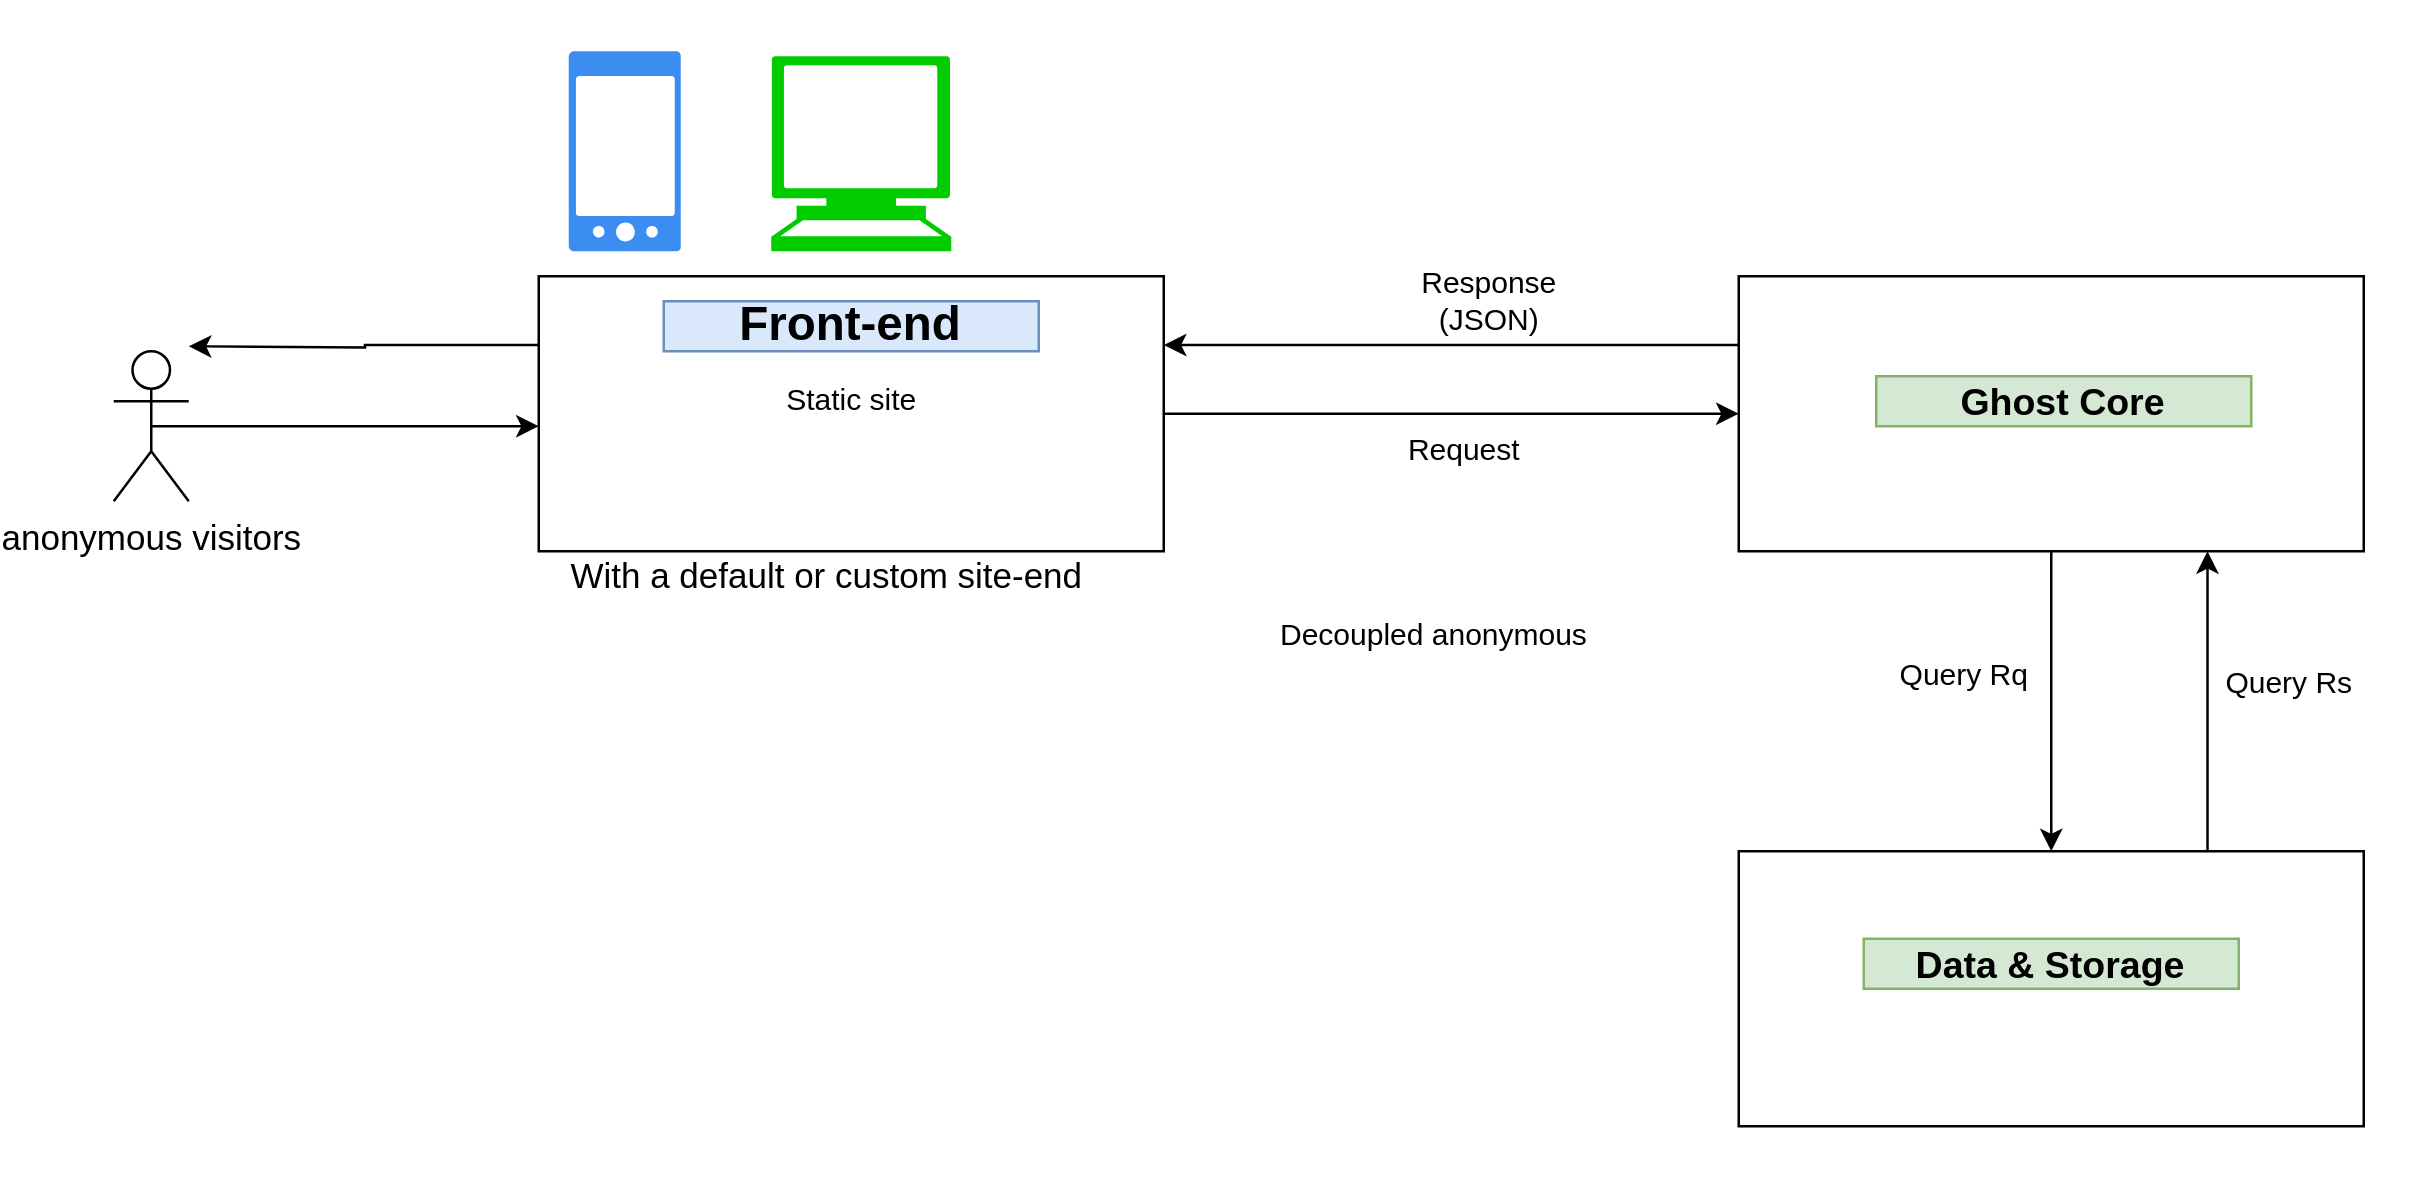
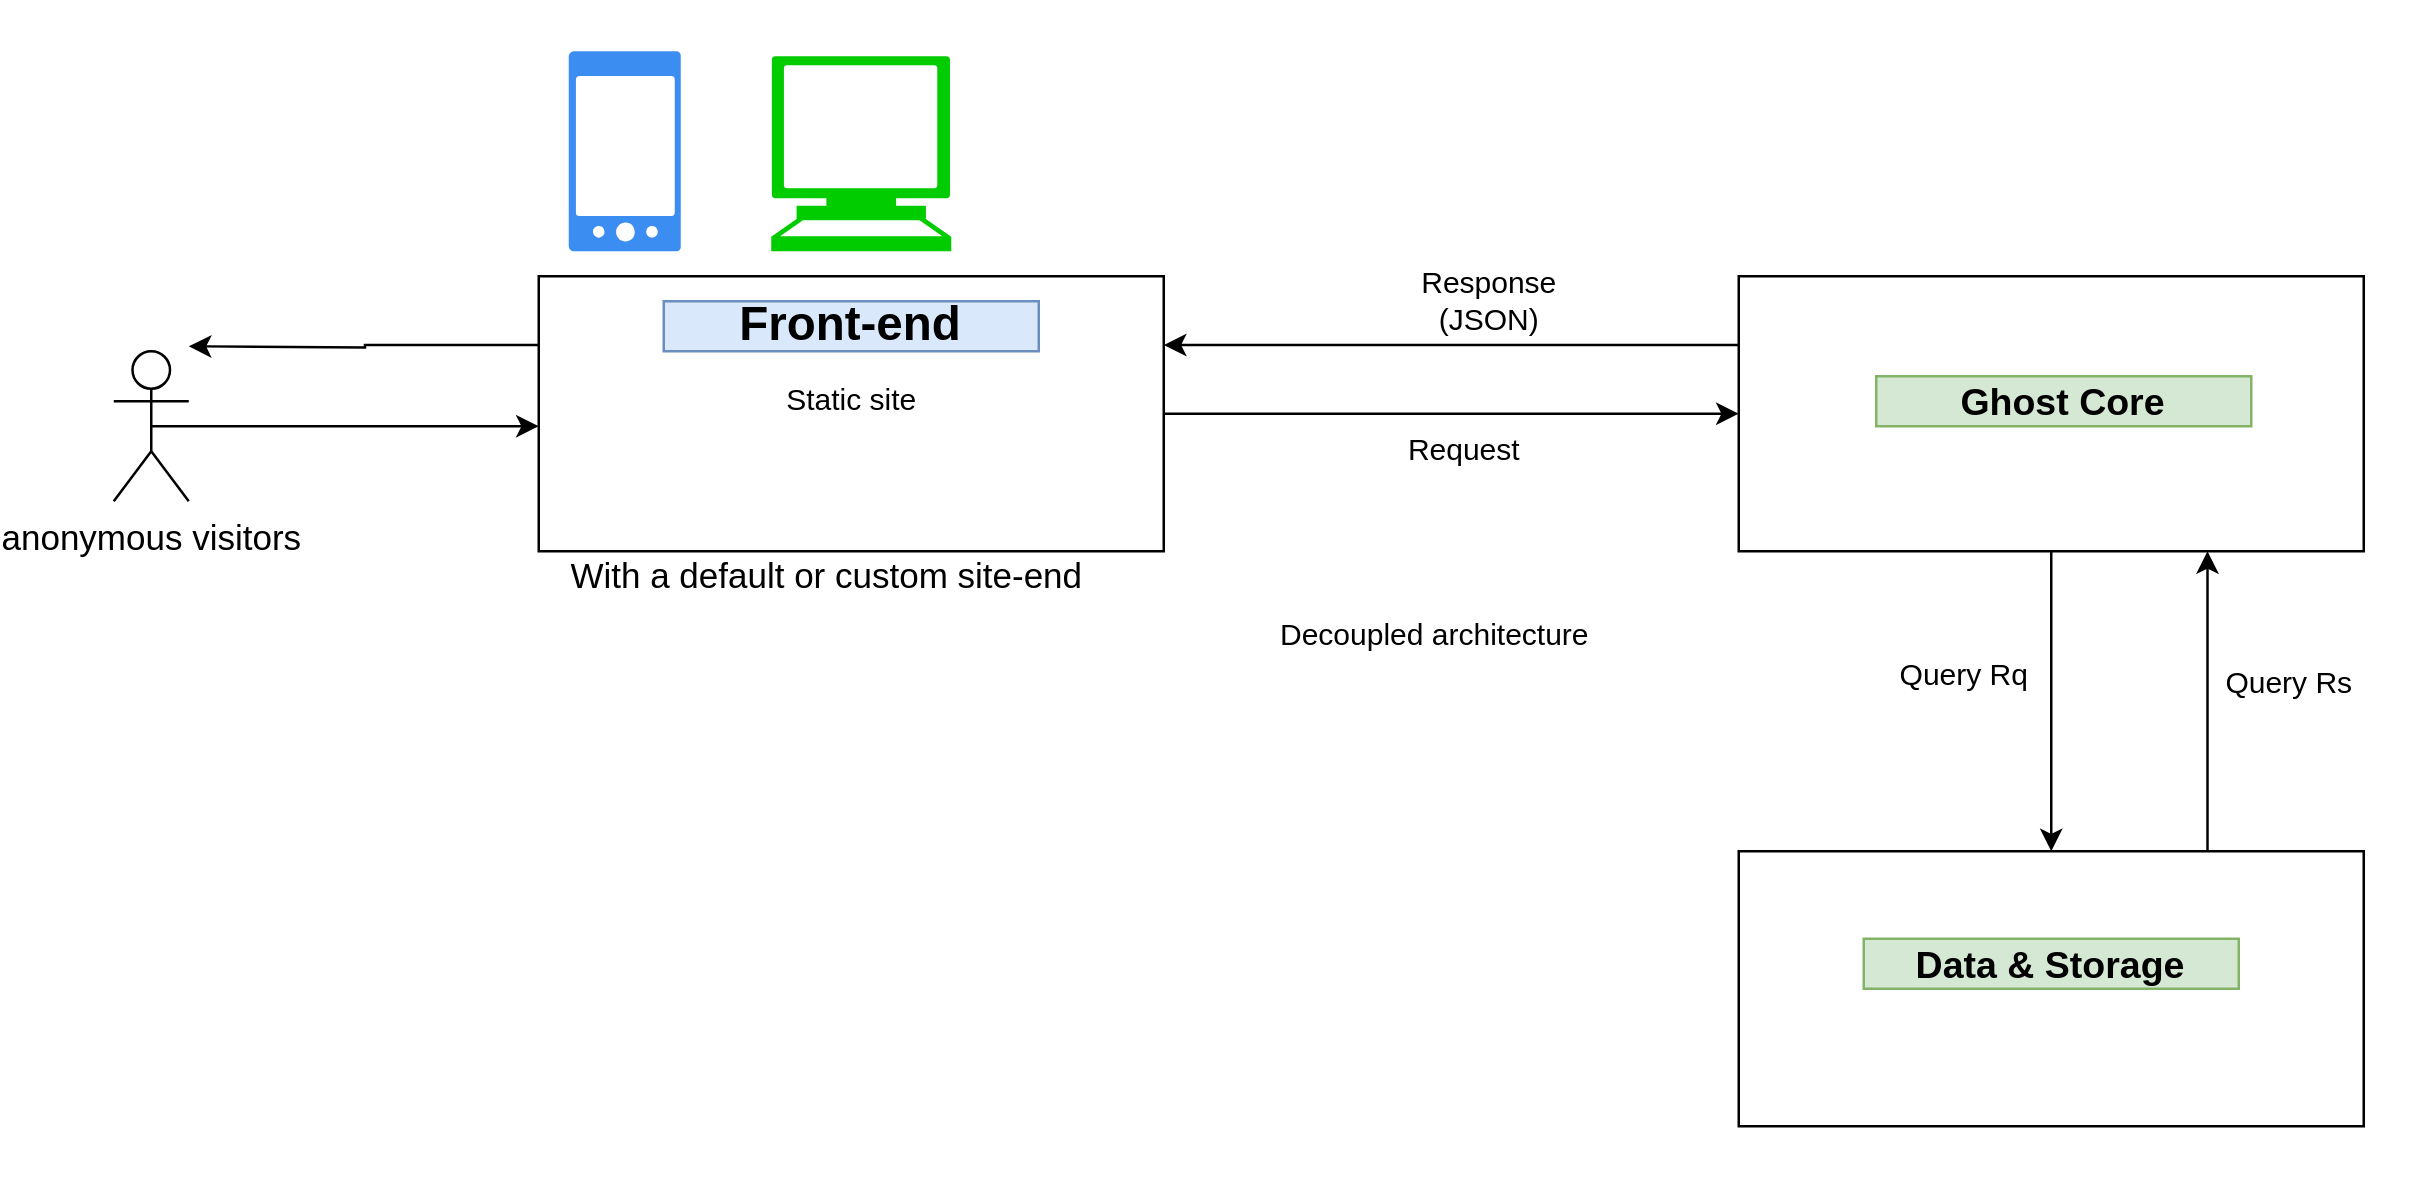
  <mxCell id="0" />
  <mxCell id="1" parent="0" />
  <mxCell id="2" style="edgeStyle=orthogonalEdgeStyle;rounded=0;orthogonalLoop=1;jettySize=auto;html=1;exitX=1;exitY=0.5;exitDx=0;exitDy=0;entryX=0;entryY=0.5;entryDx=0;entryDy=0;" edge="1" parent="1" source="4" target="12"><mxGeometry relative="1" as="geometry" /></mxCell>
  <mxCell id="3" style="edgeStyle=orthogonalEdgeStyle;rounded=0;orthogonalLoop=1;jettySize=auto;html=1;exitX=0;exitY=0.25;exitDx=0;exitDy=0;" edge="1" parent="1" source="4"><mxGeometry relative="1" as="geometry"><mxPoint x="50" y="138" as="targetPoint" /></mxGeometry></mxCell>
  <mxCell id="4" value="" style="rounded=0;whiteSpace=wrap;html=1;" vertex="1" parent="1"><mxGeometry x="190" y="110" width="250" height="110" as="geometry" /></mxCell>
  <mxCell id="5" style="edgeStyle=orthogonalEdgeStyle;rounded=0;orthogonalLoop=1;jettySize=auto;html=1;exitX=0.5;exitY=0.5;exitDx=0;exitDy=0;exitPerimeter=0;" edge="1" parent="1" source="6"><mxGeometry relative="1" as="geometry"><mxPoint x="190" y="170" as="targetPoint" /></mxGeometry></mxCell>
  <mxCell id="6" value="&lt;font style=&quot;font-size: 14px&quot;&gt;anonymous visitors&lt;/font&gt;" style="shape=umlActor;verticalLabelPosition=bottom;verticalAlign=top;html=1;outlineConnect=0;" vertex="1" parent="1"><mxGeometry x="20" y="140" width="30" height="60" as="geometry" /></mxCell>
  <mxCell id="7" value="&lt;h2 id=&quot;front-end&quot; style=&quot;font-size: 19px&quot;&gt;Front-end&lt;/h2&gt;" style="text;html=1;strokeColor=#6c8ebf;fillColor=#dae8fc;align=center;verticalAlign=middle;whiteSpace=wrap;rounded=0;fontSize=15;textDirection=ltr;fontStyle=1" vertex="1" parent="1"><mxGeometry x="240" y="120" width="150" height="20" as="geometry" /></mxCell>
  <mxCell id="8" style="edgeStyle=orthogonalEdgeStyle;rounded=0;orthogonalLoop=1;jettySize=auto;html=1;exitX=0.75;exitY=0;exitDx=0;exitDy=0;entryX=0.75;entryY=1;entryDx=0;entryDy=0;" edge="1" parent="1" source="9" target="12"><mxGeometry relative="1" as="geometry" /></mxCell>
  <mxCell id="9" value="" style="rounded=0;whiteSpace=wrap;html=1;" vertex="1" parent="1"><mxGeometry x="670" y="340" width="250" height="110" as="geometry" /></mxCell>
  <mxCell id="10" style="edgeStyle=orthogonalEdgeStyle;rounded=0;orthogonalLoop=1;jettySize=auto;html=1;exitX=0.5;exitY=1;exitDx=0;exitDy=0;entryX=0.5;entryY=0;entryDx=0;entryDy=0;" edge="1" parent="1" source="12" target="9"><mxGeometry relative="1" as="geometry" /></mxCell>
  <mxCell id="11" style="edgeStyle=orthogonalEdgeStyle;rounded=0;orthogonalLoop=1;jettySize=auto;html=1;exitX=0;exitY=0.25;exitDx=0;exitDy=0;entryX=1;entryY=0.25;entryDx=0;entryDy=0;" edge="1" parent="1" source="12" target="4"><mxGeometry relative="1" as="geometry" /></mxCell>
  <mxCell id="12" value="" style="rounded=0;whiteSpace=wrap;html=1;" vertex="1" parent="1"><mxGeometry x="670" y="110" width="250" height="110" as="geometry" /></mxCell>
  <mxCell id="13" value="&lt;h2 id=&quot;ghost-core&quot; style=&quot;font-size: 15px;&quot;&gt;Ghost Core&lt;/h2&gt;" style="text;html=1;strokeColor=#82b366;fillColor=#d5e8d4;align=center;verticalAlign=middle;whiteSpace=wrap;rounded=0;fontSize=15;textDirection=ltr;fontStyle=1" vertex="1" parent="1"><mxGeometry x="725" y="150" width="150" height="20" as="geometry" /></mxCell>
  <mxCell id="14" value="&lt;h4 id=&quot;data--storage&quot;&gt;Data &amp;amp; Storage&lt;/h4&gt;" style="text;html=1;strokeColor=#82b366;fillColor=#d5e8d4;align=center;verticalAlign=middle;whiteSpace=wrap;rounded=0;fontSize=15;textDirection=ltr;fontStyle=1" vertex="1" parent="1"><mxGeometry x="720" y="375" width="150" height="20" as="geometry" /></mxCell>
  <mxCell id="15" value="Request" style="text;html=1;align=center;verticalAlign=middle;resizable=0;points=[];autosize=1;strokeColor=none;" vertex="1" parent="1"><mxGeometry x="530" y="170" width="60" height="20" as="geometry" /></mxCell>
  <mxCell id="16" value="&lt;div&gt;Response&lt;/div&gt;&lt;div&gt;(JSON)&lt;br&gt;&lt;/div&gt;" style="text;html=1;align=center;verticalAlign=middle;resizable=0;points=[];autosize=1;strokeColor=none;" vertex="1" parent="1"><mxGeometry x="535" y="105" width="70" height="30" as="geometry" /></mxCell>
  <mxCell id="17" value="Query Rq" style="text;html=1;align=center;verticalAlign=middle;resizable=0;points=[];autosize=1;strokeColor=none;" vertex="1" parent="1"><mxGeometry x="725" y="260" width="70" height="20" as="geometry" /></mxCell>
  <mxCell id="18" value="&lt;div&gt;Query Rs&lt;/div&gt;&lt;div&gt;&lt;br&gt;&lt;/div&gt;" style="text;html=1;align=center;verticalAlign=middle;resizable=0;points=[];autosize=1;strokeColor=none;" vertex="1" parent="1"><mxGeometry x="855" y="265" width="70" height="30" as="geometry" /></mxCell>
  <mxCell id="19" value="&lt;font style=&quot;font-size: 14px&quot;&gt;With a default or &lt;/font&gt;&lt;font style=&quot;font-size: 14px&quot;&gt;custom site-end&lt;/font&gt;" style="text;html=1;align=center;verticalAlign=middle;resizable=0;points=[];autosize=1;strokeColor=none;" vertex="1" parent="1"><mxGeometry x="190" y="220" width="230" height="20" as="geometry" /></mxCell>
- <mxCell id="20" value="Decoupled anonymous" style="text;whiteSpace=wrap;html=1;" vertex="1" parent="1"><mxGeometry x="485" y="240" width="150" height="30" as="geometry" /></mxCell>
+ <mxCell id="20" value="Decoupled architecture" style="text;whiteSpace=wrap;html=1;" vertex="1" parent="1"><mxGeometry x="485" y="240" width="150" height="30" as="geometry" /></mxCell>
  <mxCell id="21" value="Static site" style="text;html=1;align=center;verticalAlign=middle;resizable=0;points=[];autosize=1;strokeColor=none;" vertex="1" parent="1"><mxGeometry x="280" y="150" width="70" height="20" as="geometry" /></mxCell>
  <mxCell id="22" value="" style="html=1;aspect=fixed;strokeColor=none;shadow=0;align=center;verticalAlign=top;fillColor=#3B8DF1;shape=mxgraph.gcp2.phone_android" vertex="1" parent="1"><mxGeometry x="202" y="20" width="44.8" height="80" as="geometry" /></mxCell>
  <mxCell id="23" value="" style="shape=mxgraph.signs.tech.computer;html=1;pointerEvents=1;strokeColor=none;verticalLabelPosition=bottom;verticalAlign=top;align=center;fillColor=#00CC00;" vertex="1" parent="1"><mxGeometry x="283" y="22" width="72" height="78" as="geometry" /></mxCell>
